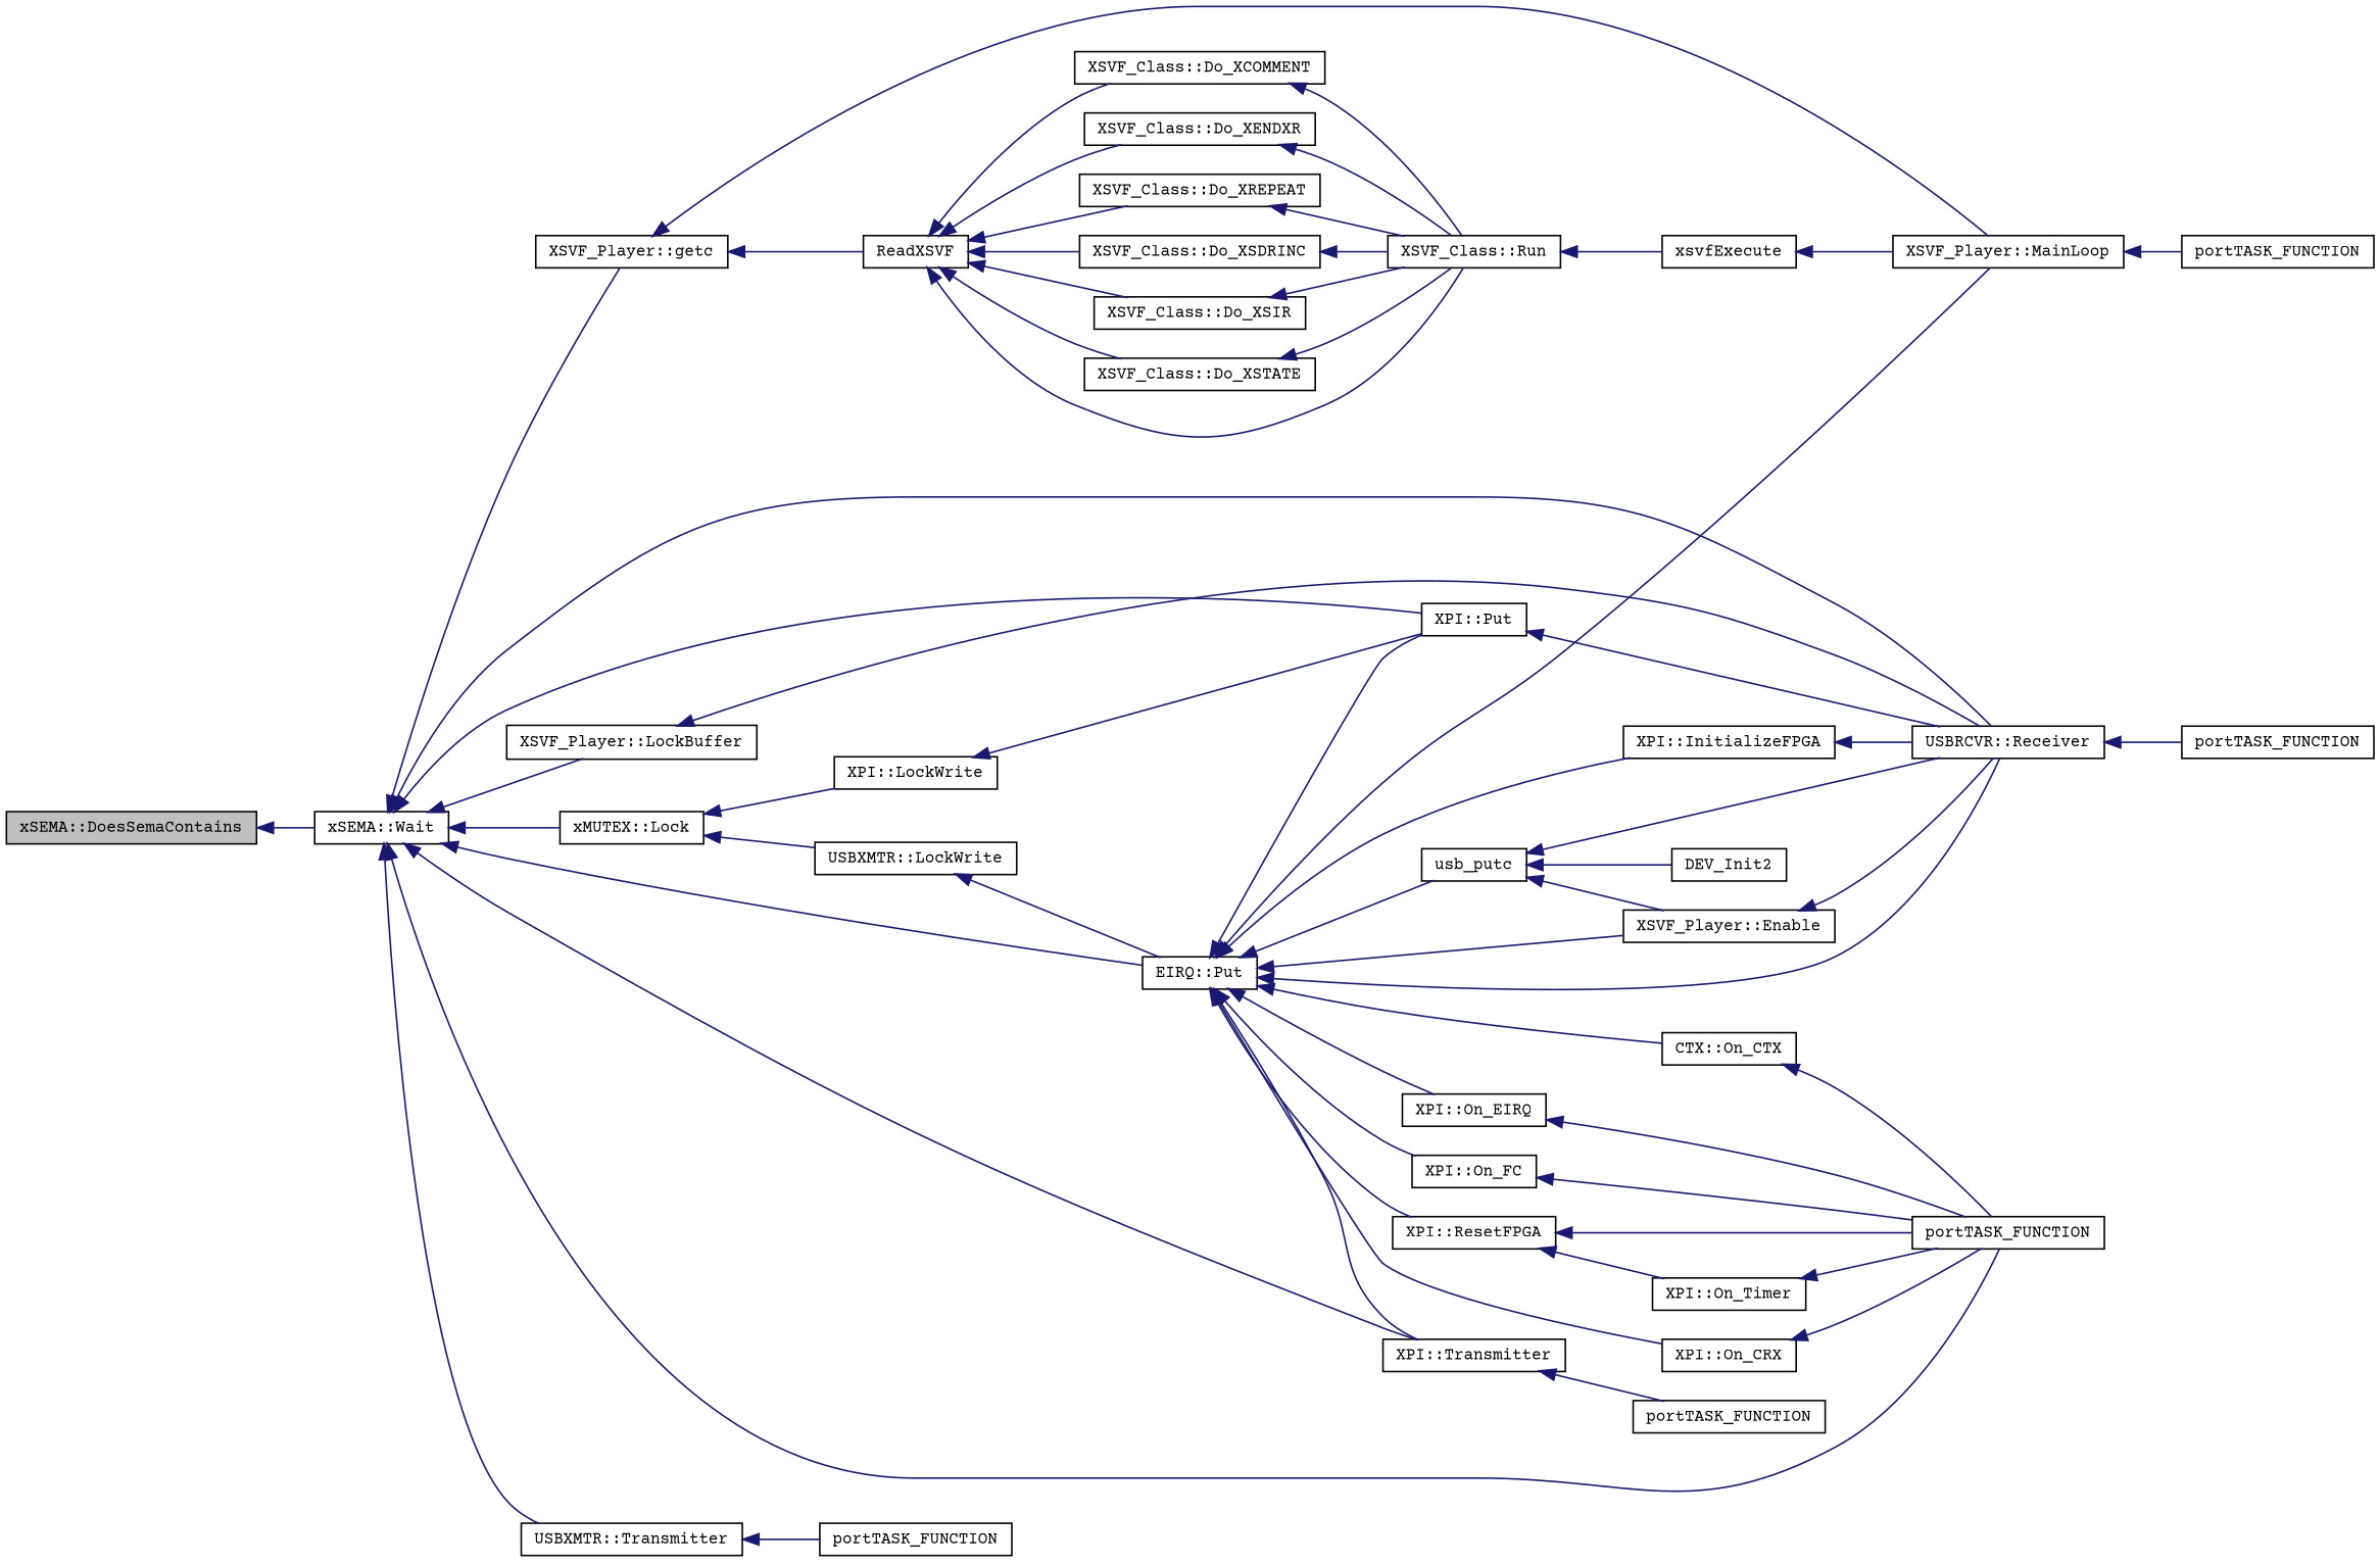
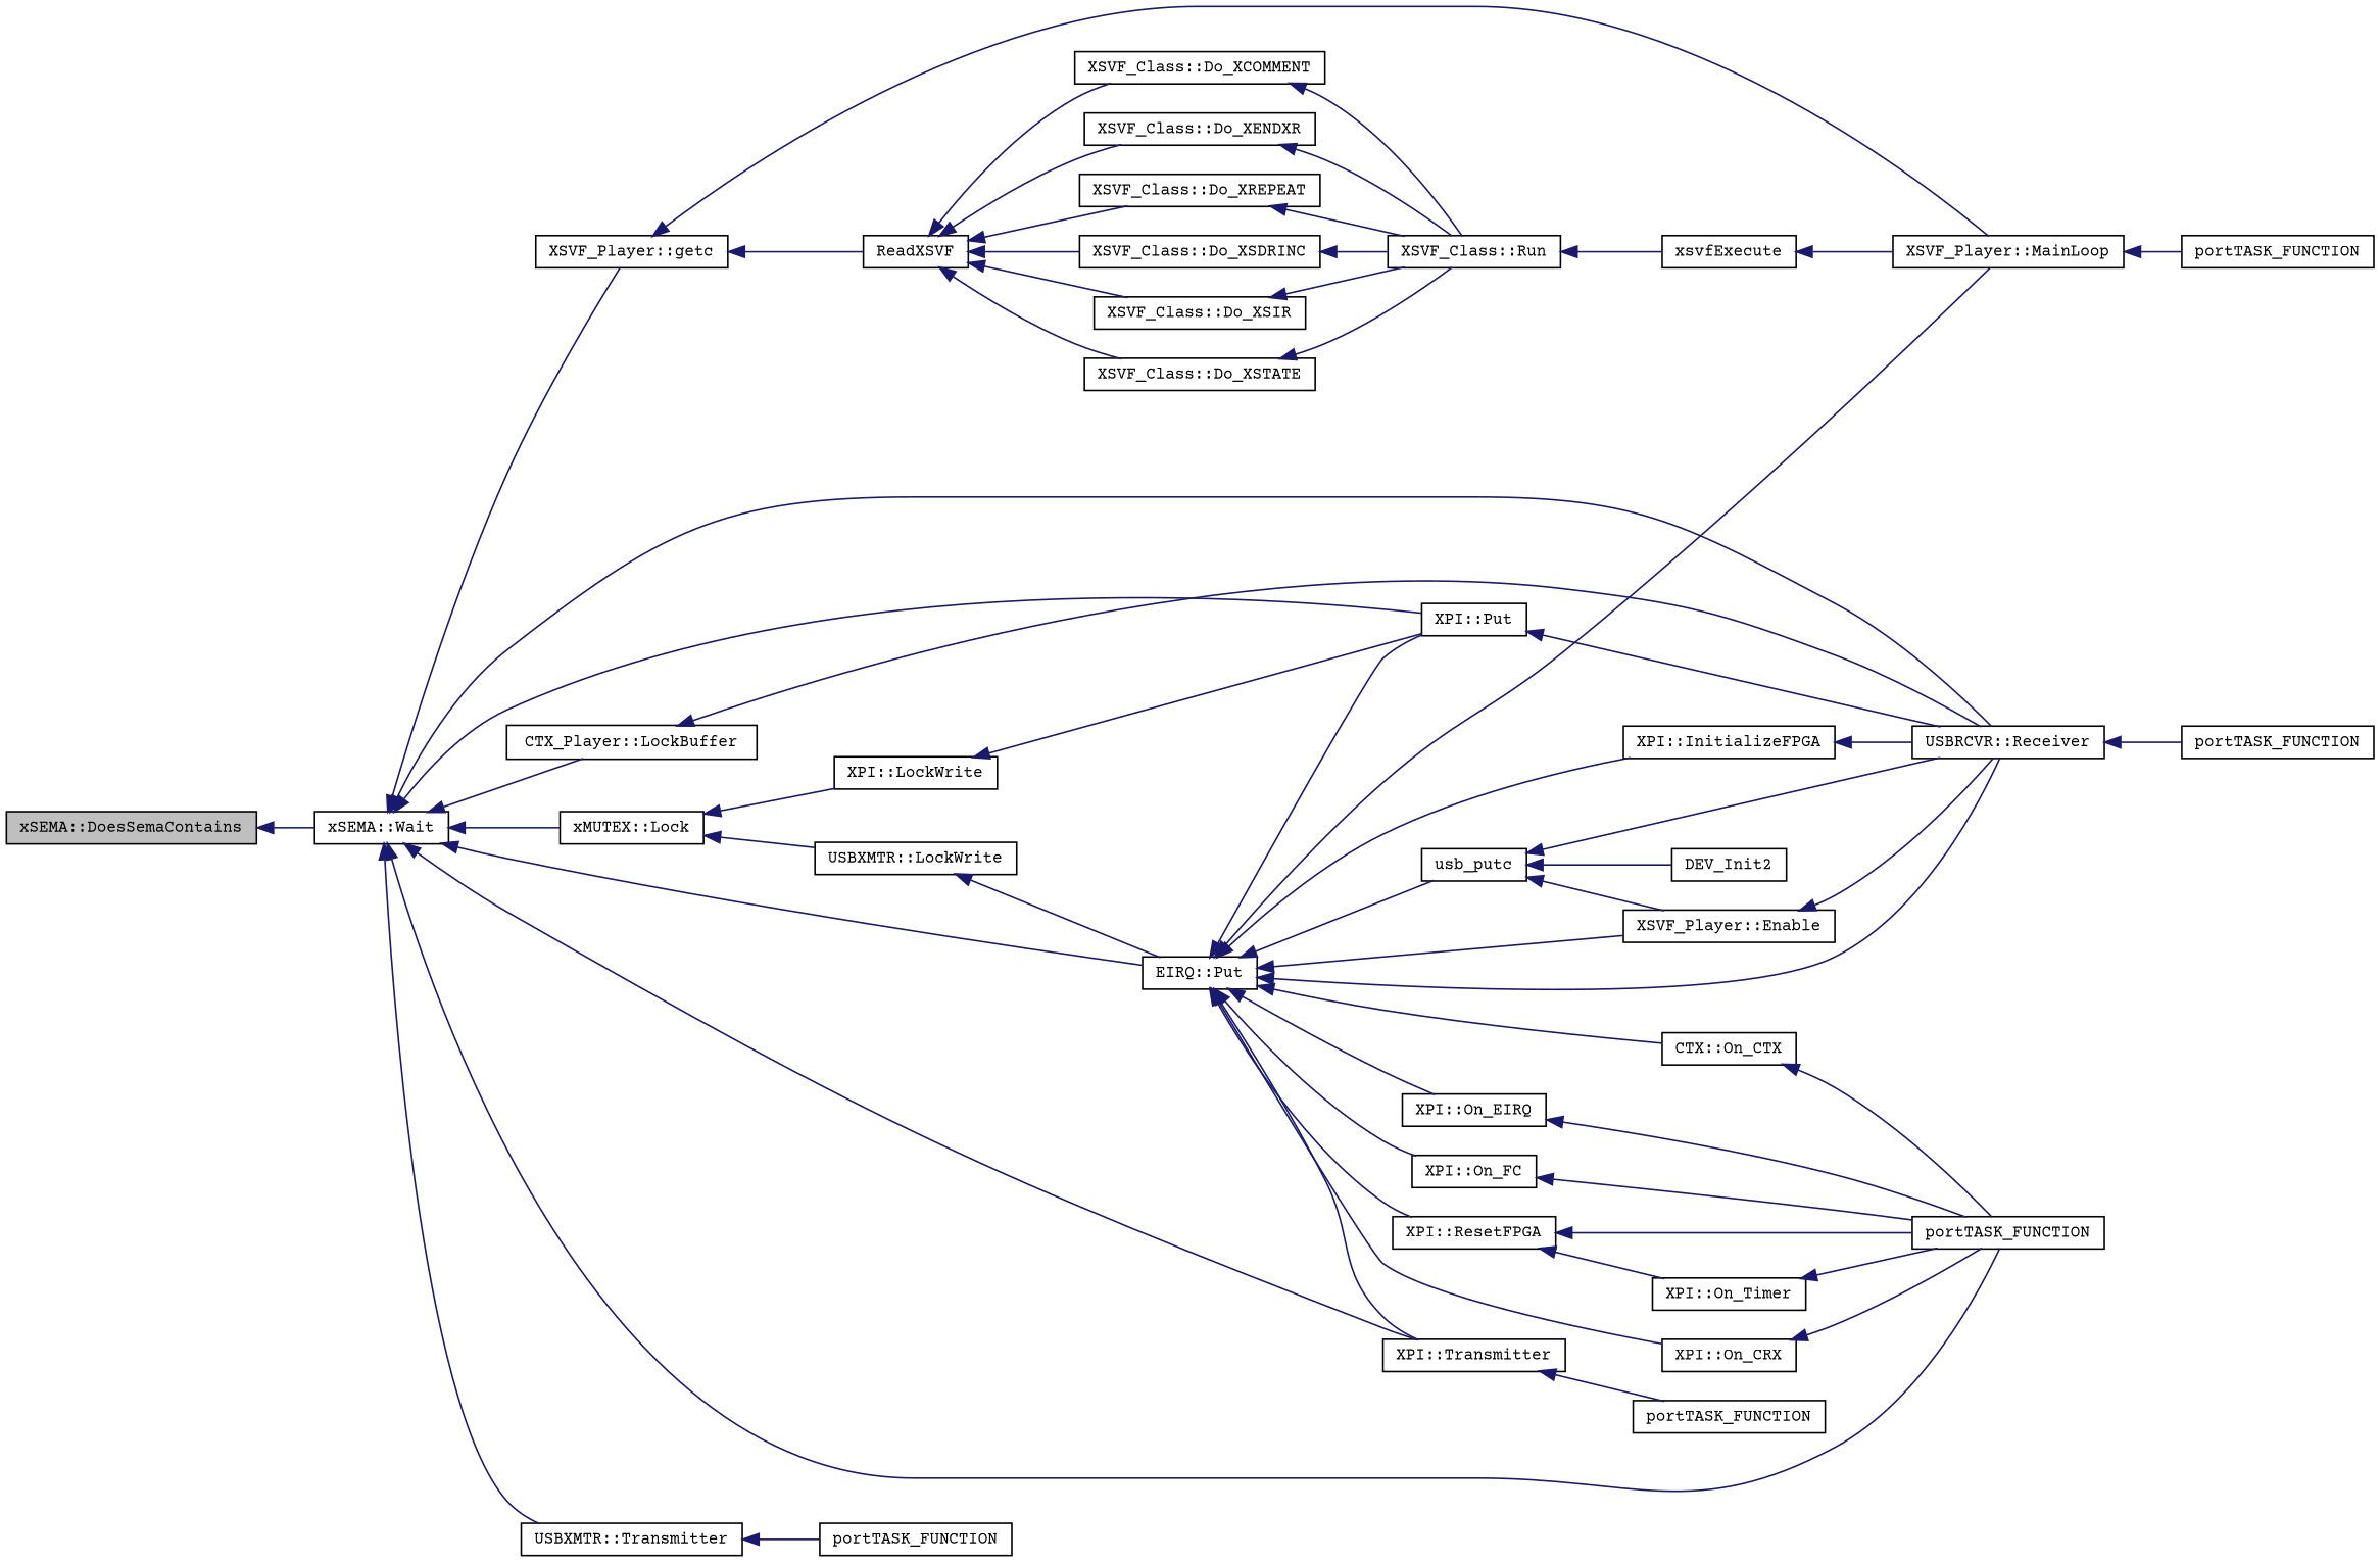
  digraph {
    fontname="Courier Prime"
    rankdir=LR
    node [color=black fontname="Courier Prime" fontsize=10 shape=record]
    edge [color=midnightblue dir=back fontname="Courier Prime" fontsize=10 labelfontname=FreeSans labelfontsize=10 style=solid]
    n1 [fillcolor=grey75 fontcolor=black height=0.2 label="xSEMA::DoesSemaContains" style=filled width=0.4]
    n2 [height=0.2 label="xSEMA::Wait" width=0.4]
    n3 [height=0.2 label="XSVF_Player::getc" width=0.4]
    n4 [height=0.2 label="xMUTEX::Lock" width=0.4]
    n5 [height=0.2 label="XPI::Put" width=0.4]
    n6 [height=0.2 label="USBRCVR::Receiver" width=0.4]
    n7 [height=0.2 label="EIRQ::Put" width=0.4]
    n8 [height=0.2 label=portTASK_FUNCTION width=0.4]
    n9 [height=0.2 label="XPI::Transmitter" width=0.4]
-   n10 [height=0.2 label="XSVF_Player::LockBuffer" width=0.4]
+   n10 [height=0.2 label="CTX_Player::LockBuffer" width=0.4]
    n11 [height=0.2 label="USBXMTR::Transmitter" width=0.4]
    n12 [height=0.2 label="XSVF_Player::MainLoop" width=0.4]
    n13 [height=0.2 label=ReadXSVF width=0.4]
    n14 [height=0.2 label="XPI::LockWrite" width=0.4]
    n15 [height=0.2 label="USBXMTR::LockWrite" width=0.4]
    n16 [height=0.2 label=portTASK_FUNCTION width=0.4]
    n17 [height=0.2 label="XSVF_Player::Enable" width=0.4]
    n18 [height=0.2 label="XPI::InitializeFPGA" width=0.4]
    n19 [height=0.2 label="XPI::On_CRX" width=0.4]
    n20 [height=0.2 label="CTX::On_CTX" width=0.4]
    n21 [height=0.2 label="XPI::On_EIRQ" width=0.4]
    n22 [height=0.2 label="XPI::On_FC" width=0.4]
    n23 [height=0.2 label="XPI::ResetFPGA" width=0.4]
    n24 [height=0.2 label=usb_putc width=0.4]
    n25 [height=0.2 label=portTASK_FUNCTION width=0.4]
    n26 [height=0.2 label=portTASK_FUNCTION width=0.4]
    n27 [height=0.2 label=portTASK_FUNCTION width=0.4]
    n28 [height=0.2 label="XSVF_Class::Do_XCOMMENT" width=0.4]
    n29 [height=0.2 label="XSVF_Class::Run" width=0.4]
    n30 [height=0.2 label="XSVF_Class::Do_XENDXR" width=0.4]
    n31 [height=0.2 label="XSVF_Class::Do_XREPEAT" width=0.4]
    n32 [height=0.2 label="XSVF_Class::Do_XSDRINC" width=0.4]
    n33 [height=0.2 label="XSVF_Class::Do_XSIR" width=0.4]
    n34 [height=0.2 label="XSVF_Class::Do_XSTATE" width=0.4]
    n35 [height=0.2 label=xsvfExecute width=0.4]
    n36 [height=0.2 label="XPI::On_Timer" width=0.4]
    n37 [height=0.2 label=DEV_Init2 width=0.4]
    n1 -> n2
    n2 -> n3
    n2 -> n4
    n2 -> n5
    n2 -> n6
    n2 -> n7
    n2 -> n8
    n2 -> n9
    n2 -> n10
    n2 -> n11
    n3 -> n12
    n3 -> n13
    n4 -> n14
    n4 -> n15
    n5 -> n6
    n6 -> n16
    n7 -> n5
    n7 -> n6
    n7 -> n9
    n7 -> n12
    n7 -> n17
    n7 -> n18
    n7 -> n19
    n7 -> n20
    n7 -> n21
    n7 -> n22
    n7 -> n23
    n7 -> n24
    n9 -> n25
    n10 -> n6
    n11 -> n26
    n12 -> n27
    n13 -> n28
-   n13 -> n29
    n13 -> n30
    n13 -> n31
    n13 -> n32
    n13 -> n33
    n13 -> n34
    n14 -> n5
    n15 -> n7
    n17 -> n6
    n18 -> n6
    n19 -> n8
    n20 -> n8
    n21 -> n8
    n22 -> n8
    n23 -> n8
    n23 -> n36
    n24 -> n6
    n24 -> n17
    n24 -> n37
    n28 -> n29
    n29 -> n35
    n30 -> n29
    n31 -> n29
    n32 -> n29
    n33 -> n29
    n34 -> n29
    n35 -> n12
    n36 -> n8
  }
